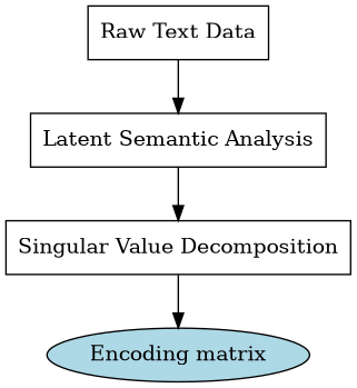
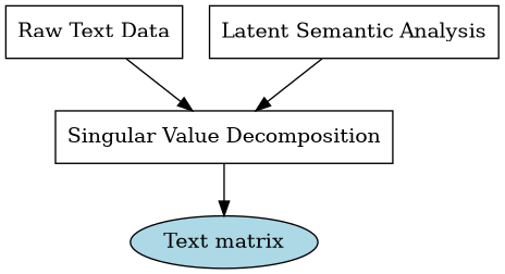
  digraph {
    rankdir=TB
    node [shape=box]
    n1 [label="Raw Text Data"]
    n2 [label="Latent Semantic Analysis"]
    n3 [label="Singular Value Decomposition"]
-   n4 [fillcolor=lightblue label="Encoding matrix" style=filled shape=""]
-   n1 -> n2
+   n4 [fillcolor=lightblue label="Text matrix" style=filled shape=""]
+   n1 -> n3
    n2 -> n3
    n3 -> n4
  }
